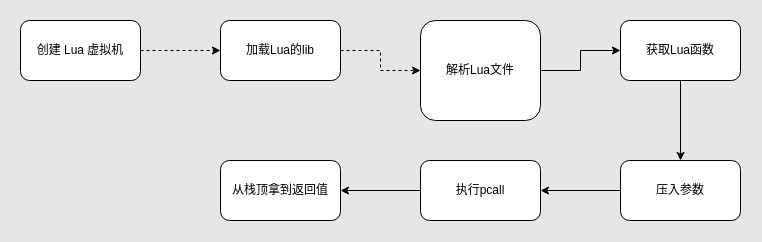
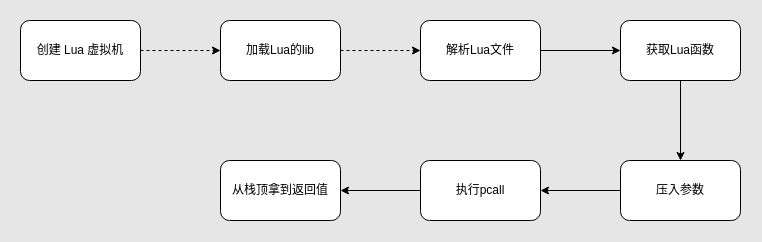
  <mxCell id="0" />
  <mxCell id="1" parent="0" />
  <mxCell id="2" value="" style="edgeStyle=orthogonalEdgeStyle;rounded=0;orthogonalLoop=1;jettySize=auto;html=1;dashed=1;" edge="1" parent="1" source="3" target="5"><mxGeometry relative="1" as="geometry" /></mxCell>
  <mxCell id="3" value="创建 Lua 虚拟机" style="rounded=1;whiteSpace=wrap;html=1;" vertex="1" parent="1"><mxGeometry x="20" y="20" width="120" height="60" as="geometry" /></mxCell>
  <mxCell id="4" value="" style="edgeStyle=orthogonalEdgeStyle;rounded=0;orthogonalLoop=1;jettySize=auto;html=1;dashed=1;" edge="1" parent="1" source="5" target="7"><mxGeometry relative="1" as="geometry" /></mxCell>
  <mxCell id="5" value="加载Lua的lib" style="whiteSpace=wrap;html=1;rounded=1;" vertex="1" parent="1"><mxGeometry x="220" y="20" width="120" height="60" as="geometry" /></mxCell>
  <mxCell id="6" value="" style="edgeStyle=orthogonalEdgeStyle;rounded=0;orthogonalLoop=1;jettySize=auto;html=1;" edge="1" parent="1" source="7" target="9"><mxGeometry relative="1" as="geometry" /></mxCell>
- <mxCell id="7" value="解析Lua文件" style="whiteSpace=wrap;html=1;rounded=1;" vertex="1" parent="1"><mxGeometry x="420" y="20" width="120" height="100" as="geometry" /></mxCell>
+ <mxCell id="7" value="解析Lua文件" style="whiteSpace=wrap;html=1;rounded=1;" vertex="1" parent="1"><mxGeometry x="420" y="20" width="120" height="60" as="geometry" /></mxCell>
  <mxCell id="8" value="" style="edgeStyle=orthogonalEdgeStyle;rounded=0;orthogonalLoop=1;jettySize=auto;html=1;" edge="1" parent="1" source="9" target="11"><mxGeometry relative="1" as="geometry" /></mxCell>
  <mxCell id="9" value="获取Lua函数" style="whiteSpace=wrap;html=1;rounded=1;" vertex="1" parent="1"><mxGeometry x="620" y="20" width="120" height="60" as="geometry" /></mxCell>
  <mxCell id="10" value="" style="edgeStyle=orthogonalEdgeStyle;rounded=0;orthogonalLoop=1;jettySize=auto;html=1;" edge="1" parent="1" source="11" target="13"><mxGeometry relative="1" as="geometry" /></mxCell>
  <mxCell id="11" value="压入参数" style="whiteSpace=wrap;html=1;rounded=1;" vertex="1" parent="1"><mxGeometry x="620" y="160" width="120" height="60" as="geometry" /></mxCell>
  <mxCell id="12" value="" style="edgeStyle=orthogonalEdgeStyle;rounded=0;orthogonalLoop=1;jettySize=auto;html=1;" edge="1" parent="1" source="13" target="14"><mxGeometry relative="1" as="geometry" /></mxCell>
  <mxCell id="13" value="执行pcall" style="whiteSpace=wrap;html=1;rounded=1;" vertex="1" parent="1"><mxGeometry x="420" y="160" width="120" height="60" as="geometry" /></mxCell>
  <mxCell id="14" value="从栈顶拿到返回值" style="whiteSpace=wrap;html=1;rounded=1;" vertex="1" parent="1"><mxGeometry x="220" y="160" width="120" height="60" as="geometry" /></mxCell>
